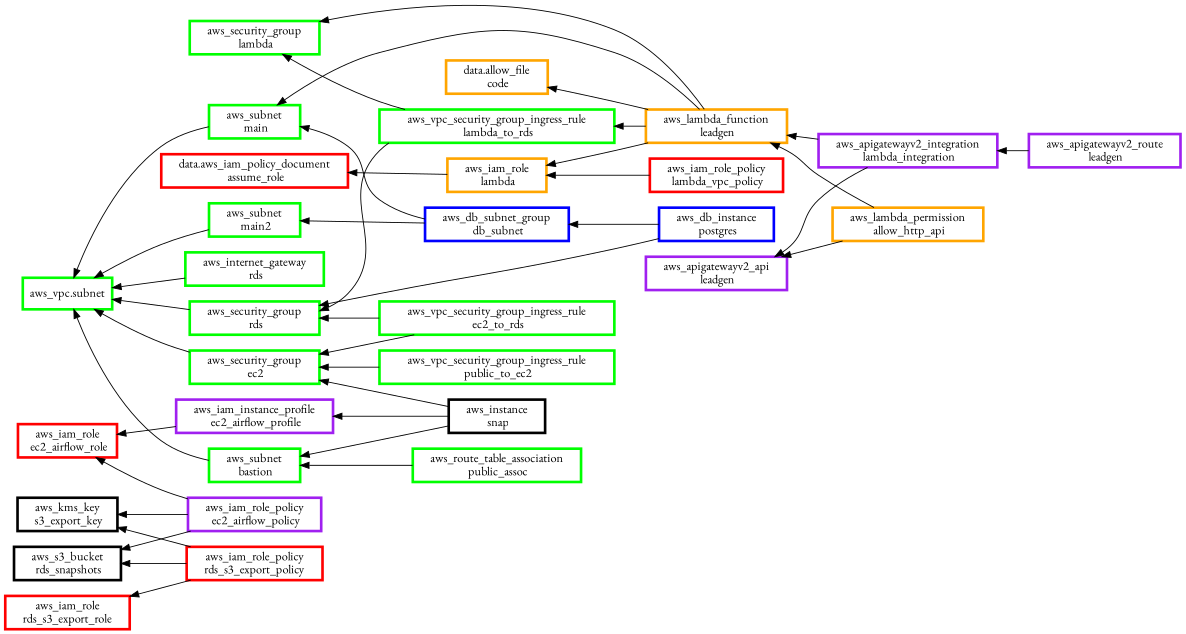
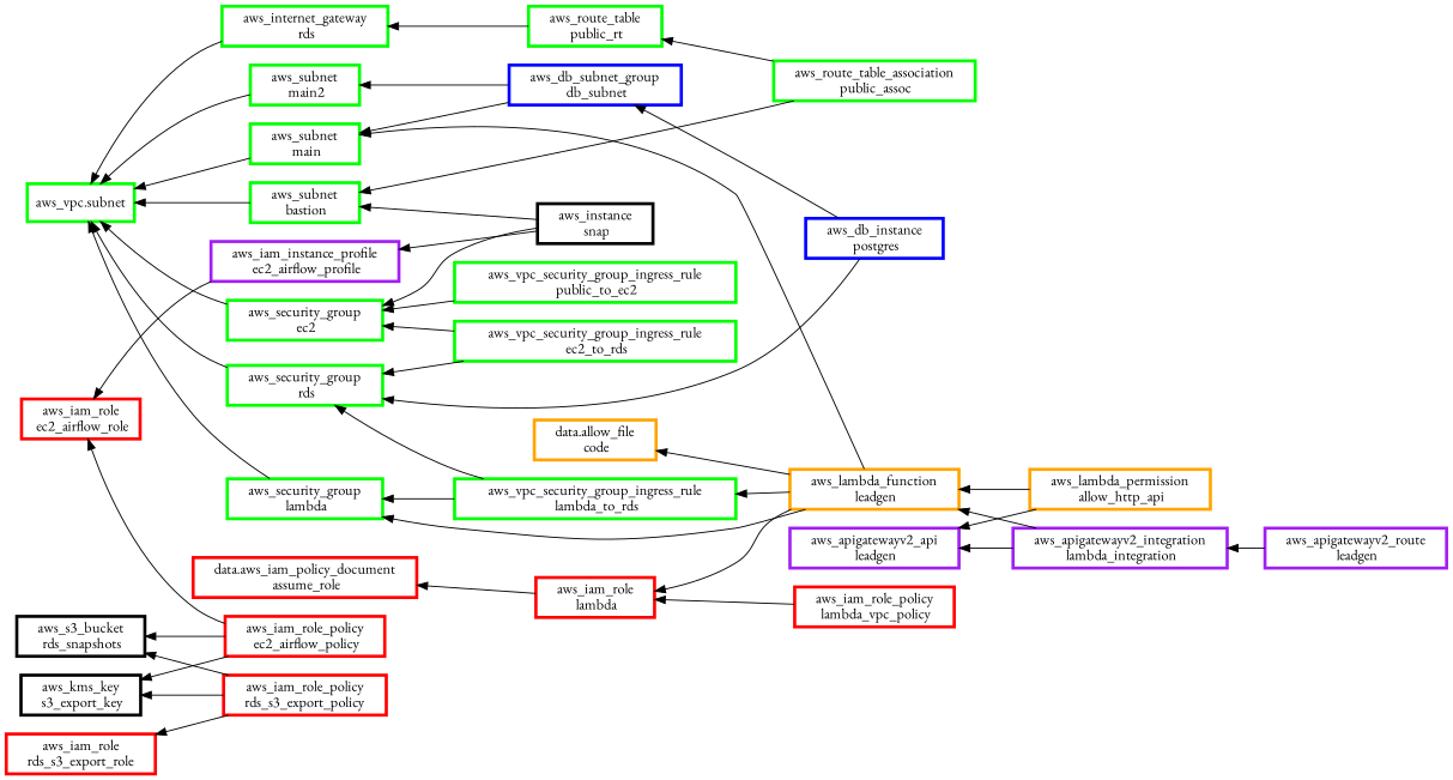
  digraph {
    fontname="EB Garamond"
    rankdir=RL
    node [color=green fontname="EB Garamond" penwidth=3 shape=rect]
    edge [fontname="EB Garamond" penwidth=1]
    n1 [color=orange label="    data.allow_file    \n code"]
    n2 [color=red label="    data.aws_iam_policy_document    \n assume_role"]
    n3 [color=purple label="    aws_apigatewayv2_api    \n leadgen"]
    n4 [color=purple label="    aws_apigatewayv2_integration    \n lambda_integration"]
    n5 [color=orange label="    aws_lambda_function    \n leadgen"]
    n6 [label="    aws_subnet    \n main"]
-   n7 [color=orange label="    aws_iam_role    \n lambda"]
+   n7 [color=red label="    aws_iam_role    \n lambda"]
    n8 [label="    aws_security_group    \n lambda"]
    n9 [label="        aws_vpc_security_group_ingress_rule        \n lambda_to_rds"]
    n10 [color=purple label="    aws_apigatewayv2_route    \n leadgen"]
    n11 [color=blue label="    aws_db_instance    \n postgres"]
    n12 [color=blue label="    aws_db_subnet_group    \n db_subnet"]
    n13 [label="    aws_security_group    \n rds"]
    n14 [label="    aws_subnet    \n main2"]
    n15 [label="aws_vpc.subnet"]
    n16 [color=purple label="    aws_iam_instance_profile    \n ec2_airflow_profile"]
    n17 [color=red label="    aws_iam_role    \n ec2_airflow_role"]
    n18 [color=red label="    aws_iam_role    \n    rds_s3_export_role    "]
-   n19 [color=purple label="    aws_iam_role_policy    \n ec2_airflow_policy"]
+   n19 [color=red label="    aws_iam_role_policy    \n ec2_airflow_policy"]
    n20 [label="    aws_kms_key    \n s3_export_key" color=""]
    n21 [label="    aws_s3_bucket    \n rds_snapshots" color=""]
    n22 [color=red label="    aws_iam_role_policy    \n lambda_vpc_policy"]
    n23 [color=red label="    aws_iam_role_policy    \n    rds_s3_export_policy    "]
    n24 [label="    aws_instance    \n snap" color=""]
    n25 [label="    aws_security_group    \n ec2"]
    n26 [label="    aws_subnet    \n bastion"]
    n27 [label="    aws_internet_gateway    \n rds"]
    n28 [color=orange label="    aws_lambda_permission    \n allow_http_api"]
+   n29 [label="    aws_route_table    \n public_rt"]
    n30 [label="    aws_route_table_association    \n public_assoc"]
    n31 [label="        aws_vpc_security_group_ingress_rule        \n ec2_to_rds"]
    n32 [label="        aws_vpc_security_group_ingress_rule        \n public_to_ec2"]
    n4 -> n3
    n4 -> n5
    n5 -> n1
    n5 -> n6
    n5 -> n7
    n5 -> n8
    n5 -> n9
    n6 -> n15
    n7 -> n2
+   n8 -> n15
    n9 -> n8
    n9 -> n13
    n10 -> n4
    n11 -> n12
    n11 -> n13
    n12 -> n6
    n12 -> n14
    n13 -> n15
    n14 -> n15
    n16 -> n17
    n19 -> n17
    n19 -> n20
    n19 -> n21
    n22 -> n7
    n23 -> n18
    n23 -> n20
    n23 -> n21
    n24 -> n16
    n24 -> n25
    n24 -> n26
    n25 -> n15
    n26 -> n15
    n27 -> n15
    n28 -> n3
    n28 -> n5
+   n29 -> n27
    n30 -> n26
+   n30 -> n29
    n31 -> n13
    n31 -> n25
    n32 -> n25
  }
